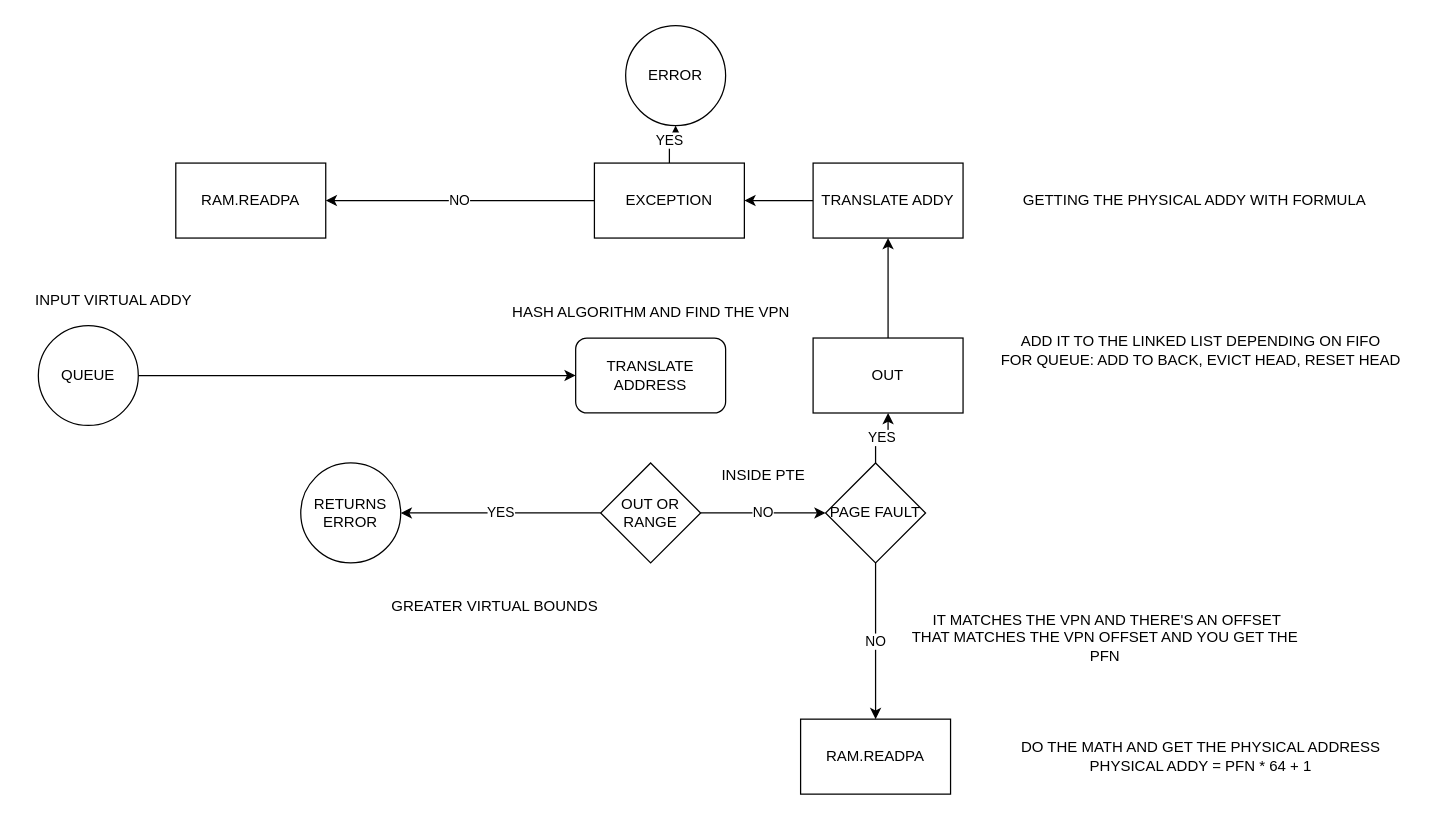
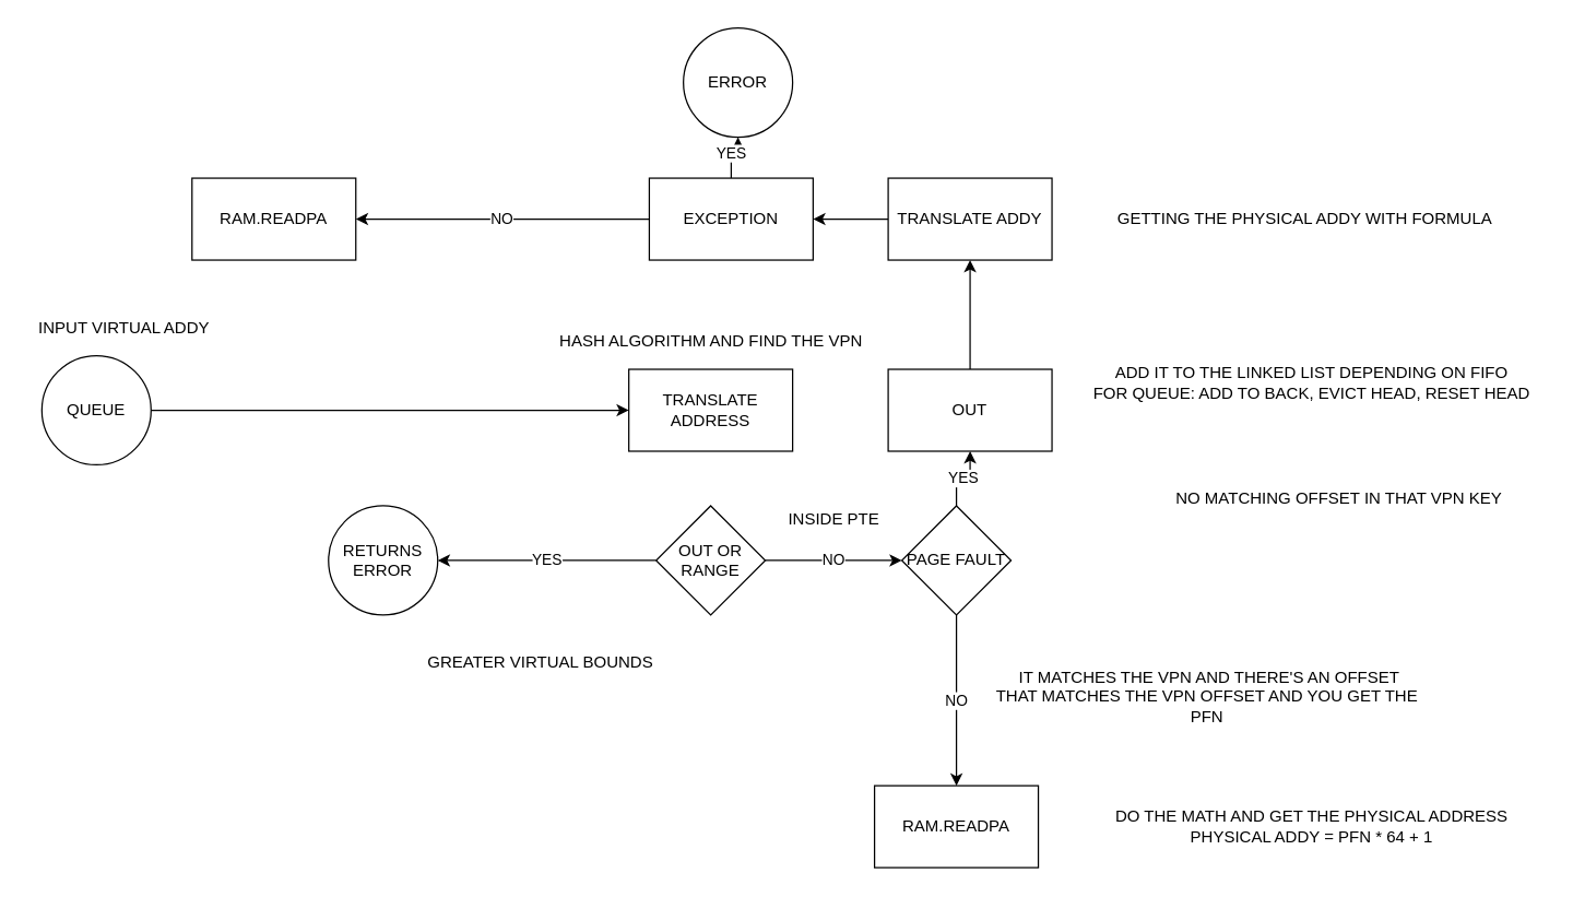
  <mxCell id="0" />
  <mxCell id="1" parent="0" />
  <mxCell id="2" value="" style="edgeStyle=orthogonalEdgeStyle;rounded=0;orthogonalLoop=1;jettySize=auto;html=1;" edge="1" parent="1" source="3" target="4"><mxGeometry relative="1" as="geometry" /></mxCell>
  <mxCell id="3" value="QUEUE" style="ellipse;whiteSpace=wrap;html=1;aspect=fixed;" vertex="1" parent="1"><mxGeometry y="260" width="80" height="80" as="geometry" x="30" /></mxCell>
- <mxCell id="4" value="TRANSLATE ADDRESS" style="whiteSpace=wrap;html=1;rounded=1;" vertex="1" parent="1"><mxGeometry x="460" y="270" width="120" height="60" as="geometry" /></mxCell>
+ <mxCell id="4" value="TRANSLATE ADDRESS" style="rounded=0;whiteSpace=wrap;html=1;" vertex="1" parent="1"><mxGeometry x="460" y="270" width="120" height="60" as="geometry" /></mxCell>
  <mxCell id="5" value="YES" style="edgeStyle=orthogonalEdgeStyle;rounded=0;orthogonalLoop=1;jettySize=auto;html=1;" edge="1" parent="1" source="7" target="8"><mxGeometry relative="1" as="geometry" /></mxCell>
  <mxCell id="6" value="NO" style="edgeStyle=orthogonalEdgeStyle;rounded=0;orthogonalLoop=1;jettySize=auto;html=1;" edge="1" parent="1" source="7" target="11"><mxGeometry relative="1" as="geometry" /></mxCell>
  <mxCell id="7" value="OUT OR RANGE" style="rhombus;whiteSpace=wrap;html=1;" vertex="1" parent="1"><mxGeometry x="480" y="370" width="80" height="80" as="geometry" /></mxCell>
  <mxCell id="8" value="RETURNS ERROR" style="ellipse;whiteSpace=wrap;html=1;aspect=fixed;" vertex="1" parent="1"><mxGeometry x="240" y="370" width="80" height="80" as="geometry" /></mxCell>
  <mxCell id="9" value="NO" style="edgeStyle=orthogonalEdgeStyle;rounded=0;orthogonalLoop=1;jettySize=auto;html=1;" edge="1" parent="1" source="11" target="12"><mxGeometry relative="1" as="geometry" /></mxCell>
  <mxCell id="10" value="YES" style="edgeStyle=orthogonalEdgeStyle;rounded=0;orthogonalLoop=1;jettySize=auto;html=1;" edge="1" parent="1" source="11" target="14"><mxGeometry relative="1" as="geometry" /></mxCell>
  <mxCell id="11" value="PAGE FAULT" style="rhombus;whiteSpace=wrap;html=1;" vertex="1" parent="1"><mxGeometry x="660" y="370" width="80" height="80" as="geometry" /></mxCell>
  <mxCell id="12" value="RAM.READPA" style="rounded=0;whiteSpace=wrap;html=1;" vertex="1" parent="1"><mxGeometry x="640" y="575" width="120" height="60" as="geometry" /></mxCell>
  <mxCell id="13" value="" style="edgeStyle=orthogonalEdgeStyle;rounded=0;orthogonalLoop=1;jettySize=auto;html=1;" edge="1" parent="1" source="14" target="16"><mxGeometry relative="1" as="geometry" /></mxCell>
  <mxCell id="14" value="OUT" style="rounded=0;whiteSpace=wrap;html=1;" vertex="1" parent="1"><mxGeometry x="650" y="270" width="120" height="60" as="geometry" /></mxCell>
  <mxCell id="15" value="" style="edgeStyle=orthogonalEdgeStyle;rounded=0;orthogonalLoop=1;jettySize=auto;html=1;" edge="1" parent="1" source="16" target="19"><mxGeometry relative="1" as="geometry" /></mxCell>
  <mxCell id="16" value="TRANSLATE ADDY" style="rounded=0;whiteSpace=wrap;html=1;" vertex="1" parent="1"><mxGeometry x="650" y="130" width="120" height="60" as="geometry" /></mxCell>
  <mxCell id="17" value="YES" style="edgeStyle=orthogonalEdgeStyle;rounded=0;orthogonalLoop=1;jettySize=auto;html=1;" edge="1" parent="1" source="19" target="21"><mxGeometry relative="1" as="geometry" /></mxCell>
  <mxCell id="18" value="NO" style="edgeStyle=orthogonalEdgeStyle;rounded=0;orthogonalLoop=1;jettySize=auto;html=1;" edge="1" parent="1" source="19" target="20"><mxGeometry relative="1" as="geometry" /></mxCell>
  <mxCell id="19" value="EXCEPTION" style="rounded=0;whiteSpace=wrap;html=1;" vertex="1" parent="1"><mxGeometry x="475" y="130" width="120" height="60" as="geometry" /></mxCell>
  <mxCell id="20" value="RAM.READPA" style="rounded=0;whiteSpace=wrap;html=1;" vertex="1" parent="1"><mxGeometry x="140" y="130" width="120" height="60" as="geometry" /></mxCell>
  <mxCell id="21" value="ERROR" style="ellipse;whiteSpace=wrap;html=1;aspect=fixed;" vertex="1" parent="1"><mxGeometry x="500" width="80" height="80" as="geometry" y="20" /></mxCell>
  <mxCell id="22" value="GREATER VIRTUAL BOUNDS" style="text;html=1;align=center;verticalAlign=middle;resizable=0;points=[];autosize=1;" vertex="1" parent="1"><mxGeometry x="305" y="475" width="180" height="20" as="geometry" /></mxCell>
  <mxCell id="23" value="INPUT VIRTUAL ADDY" style="text;html=1;align=center;verticalAlign=middle;resizable=0;points=[];autosize=1;" vertex="1" parent="1"><mxGeometry x="20" y="230" width="140" height="20" as="geometry" /></mxCell>
  <mxCell id="24" value="HASH ALGORITHM AND FIND THE VPN" style="text;html=1;align=center;verticalAlign=middle;resizable=0;points=[];autosize=1;" vertex="1" parent="1"><mxGeometry x="400" y="240" width="240" height="20" as="geometry" /></mxCell>
  <mxCell id="25" value="INSIDE PTE" style="text;html=1;align=center;verticalAlign=middle;resizable=0;points=[];autosize=1;" vertex="1" parent="1"><mxGeometry x="570" y="370" width="80" height="20" as="geometry" /></mxCell>
+ <mxCell id="26" value="NO MATCHING OFFSET IN THAT VPN KEY&lt;br&gt;" style="text;html=1;align=center;verticalAlign=middle;resizable=0;points=[];autosize=1;" vertex="1" parent="1"><mxGeometry x="855" y="355" width="250" height="20" as="geometry" /></mxCell>
  <mxCell id="27" value="IT MATCHES THE VPN AND THERE'S AN OFFSET&lt;br&gt;THAT MATCHES THE VPN OFFSET AND YOU GET THE&amp;nbsp;&lt;br&gt;PFN&amp;nbsp;" style="text;html=1;align=center;verticalAlign=middle;resizable=0;points=[];autosize=1;" vertex="1" parent="1"><mxGeometry x="720" y="485" width="330" height="50" as="geometry" /></mxCell>
  <mxCell id="28" value="DO THE MATH AND GET THE PHYSICAL ADDRESS&lt;br&gt;PHYSICAL ADDY = PFN * 64 + 1" style="text;html=1;align=center;verticalAlign=middle;resizable=0;points=[];autosize=1;" vertex="1" parent="1"><mxGeometry x="810" y="590" width="300" height="30" as="geometry" /></mxCell>
  <mxCell id="29" value="ADD IT TO THE LINKED LIST DEPENDING ON FIFO&lt;br&gt;FOR QUEUE: ADD TO BACK, EVICT HEAD, RESET HEAD&lt;br&gt;" style="text;html=1;align=center;verticalAlign=middle;resizable=0;points=[];autosize=1;" vertex="1" parent="1"><mxGeometry x="790" y="265" width="340" height="30" as="geometry" /></mxCell>
  <mxCell id="30" value="GETTING THE PHYSICAL ADDY WITH FORMULA" style="text;html=1;align=center;verticalAlign=middle;resizable=0;points=[];autosize=1;" vertex="1" parent="1"><mxGeometry x="810" y="150" width="290" height="20" as="geometry" /></mxCell>
